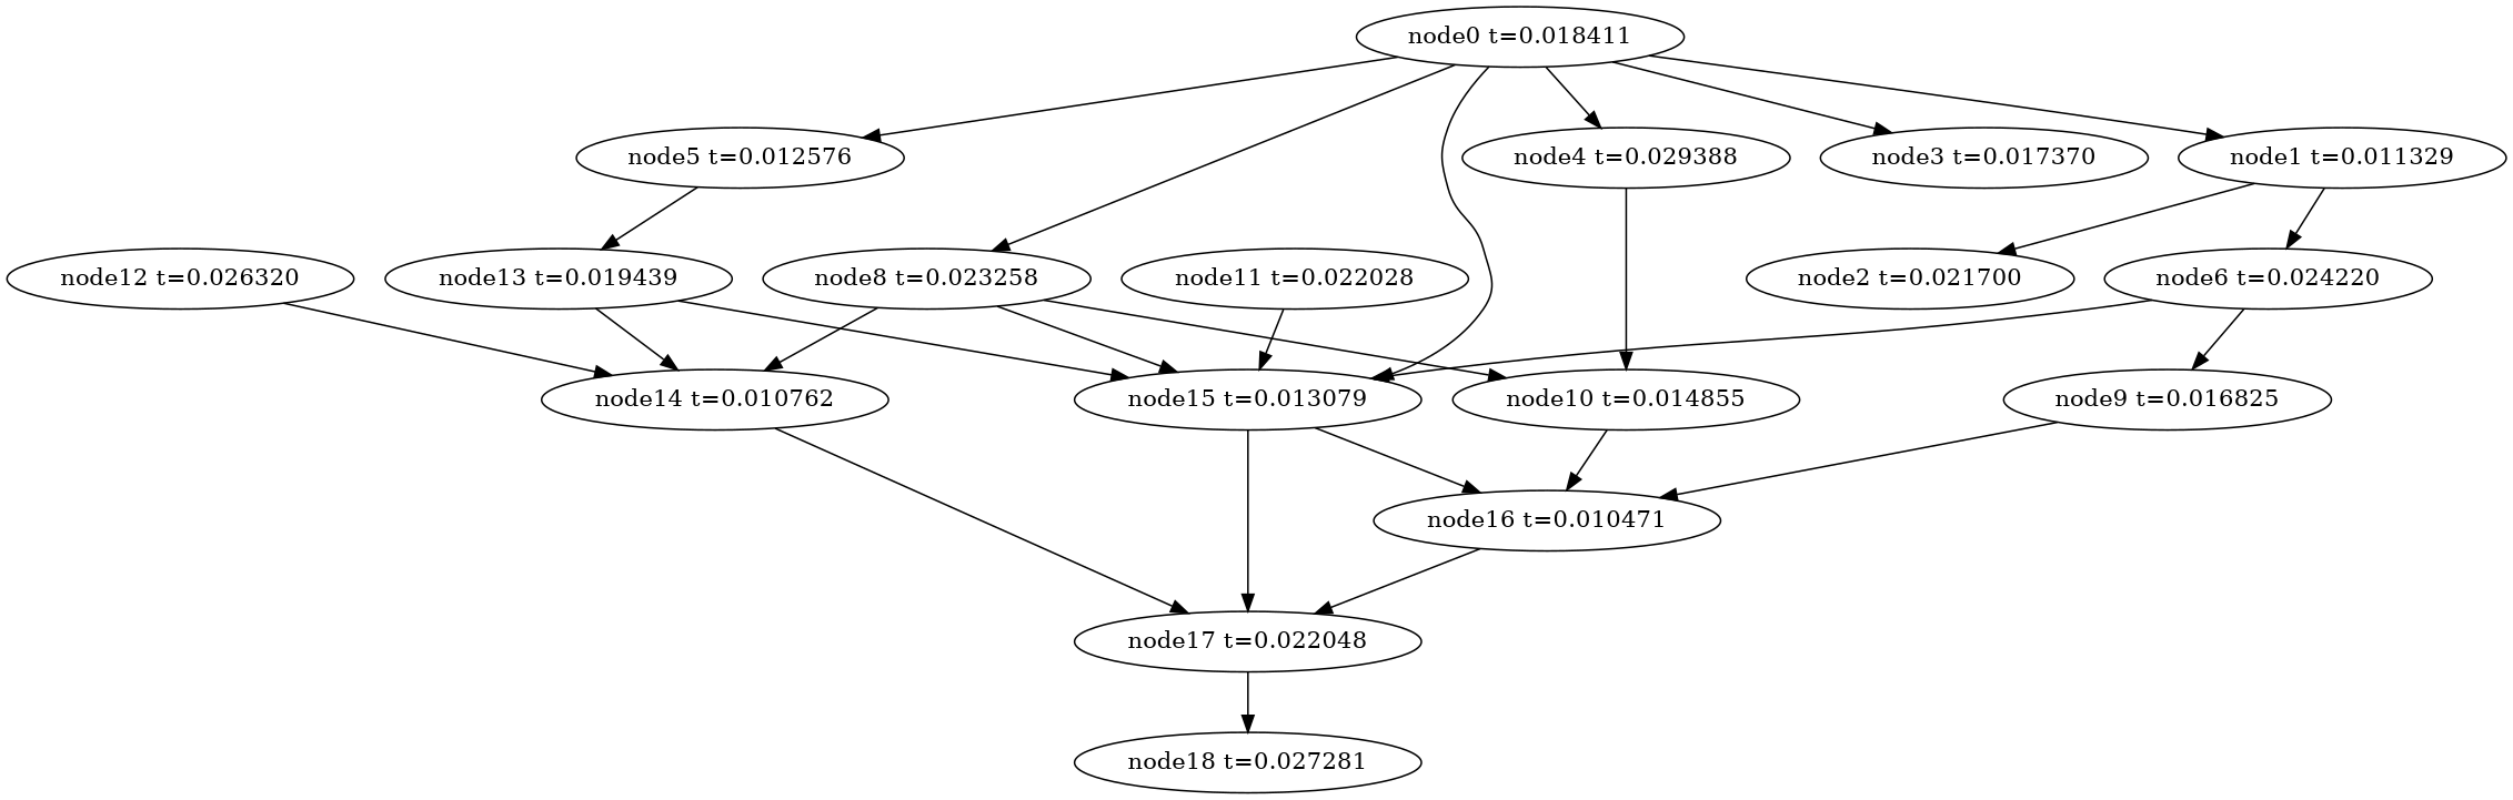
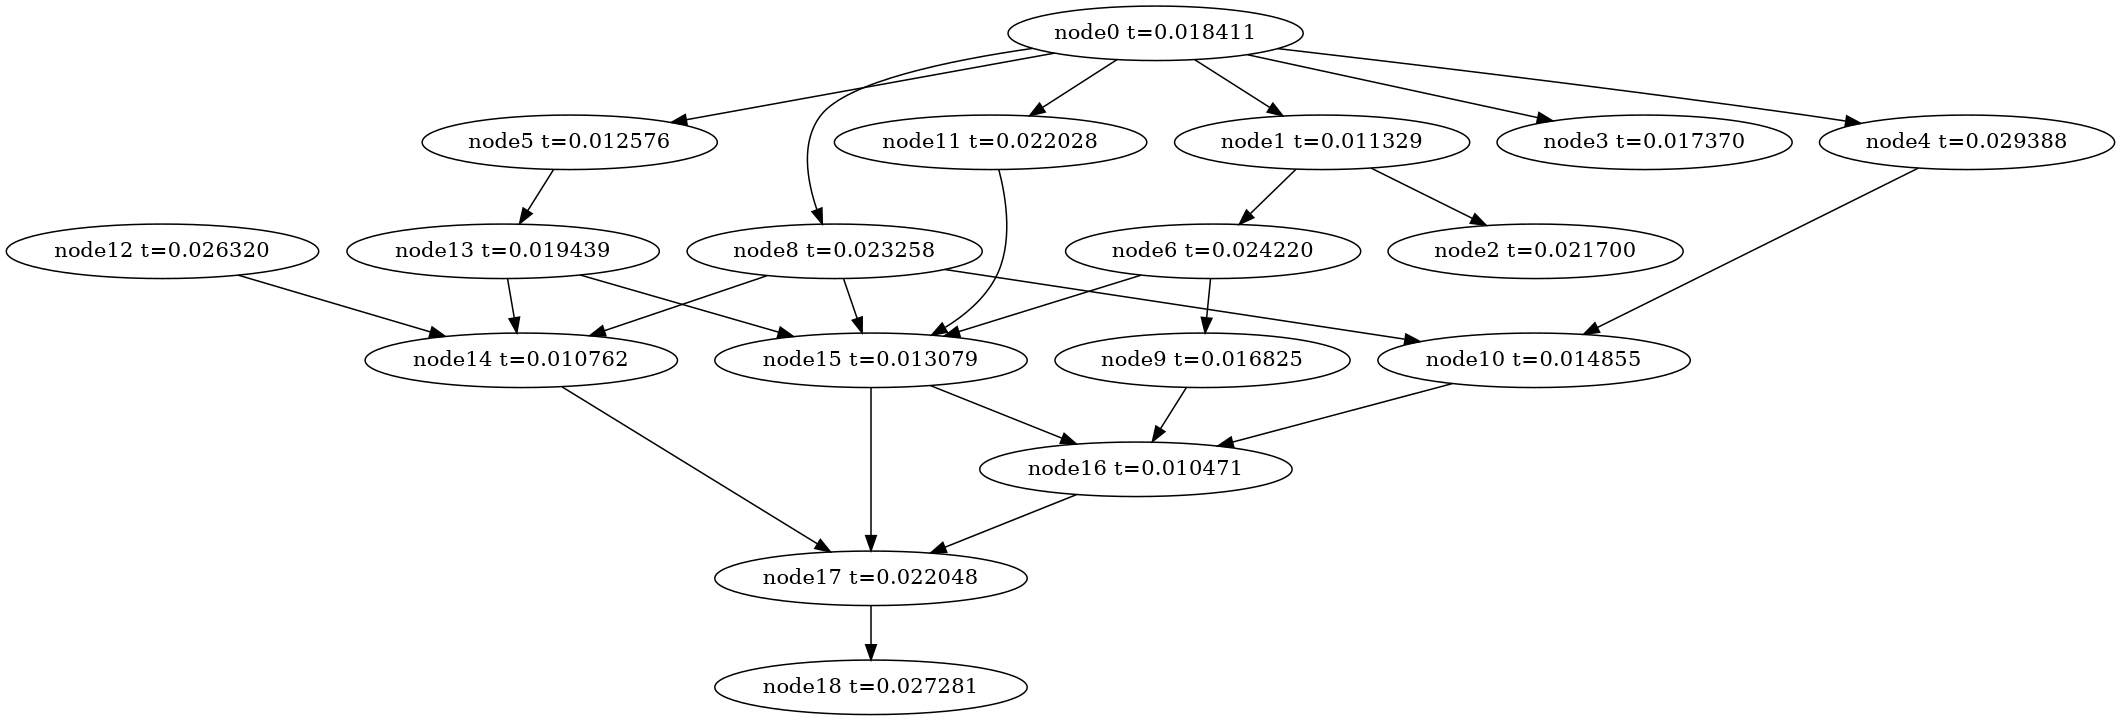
  digraph {
    n1 [label="node18 t=0.027281"]
    n2 [label="node17 t=0.022048"]
    n3 [label="node16 t=0.010471"]
    n4 [label="node15 t=0.013079"]
    n5 [label="node14 t=0.010762"]
    n6 [label="node13 t=0.019439"]
    n7 [label="node12 t=0.026320"]
    n8 [label="node11 t=0.022028"]
    n9 [label="node10 t=0.014855"]
    n10 [label="node9 t=0.016825"]
    n11 [label="node8 t=0.023258"]
    n12 [label="node6 t=0.024220"]
    n13 [label="node5 t=0.012576"]
    n14 [label="node4 t=0.029388"]
    n15 [label="node3 t=0.017370"]
    n16 [label="node2 t=0.021700"]
    n17 [label="node1 t=0.011329"]
    n18 [label="node0 t=0.018411"]
    n2 -> n1
    n3 -> n2
    n4 -> n2
    n4 -> n3
    n5 -> n2
    n6 -> n4
    n6 -> n5
    n7 -> n5
    n8 -> n4
    n9 -> n3
    n10 -> n3
    n11 -> n4
    n11 -> n5
    n11 -> n9
    n12 -> n4
    n12 -> n10
    n13 -> n6
    n14 -> n9
    n17 -> n12
    n17 -> n16
-   n18 -> n4
+   n18 -> n8
    n18 -> n11
    n18 -> n13
    n18 -> n14
    n18 -> n15
    n18 -> n17
  }
